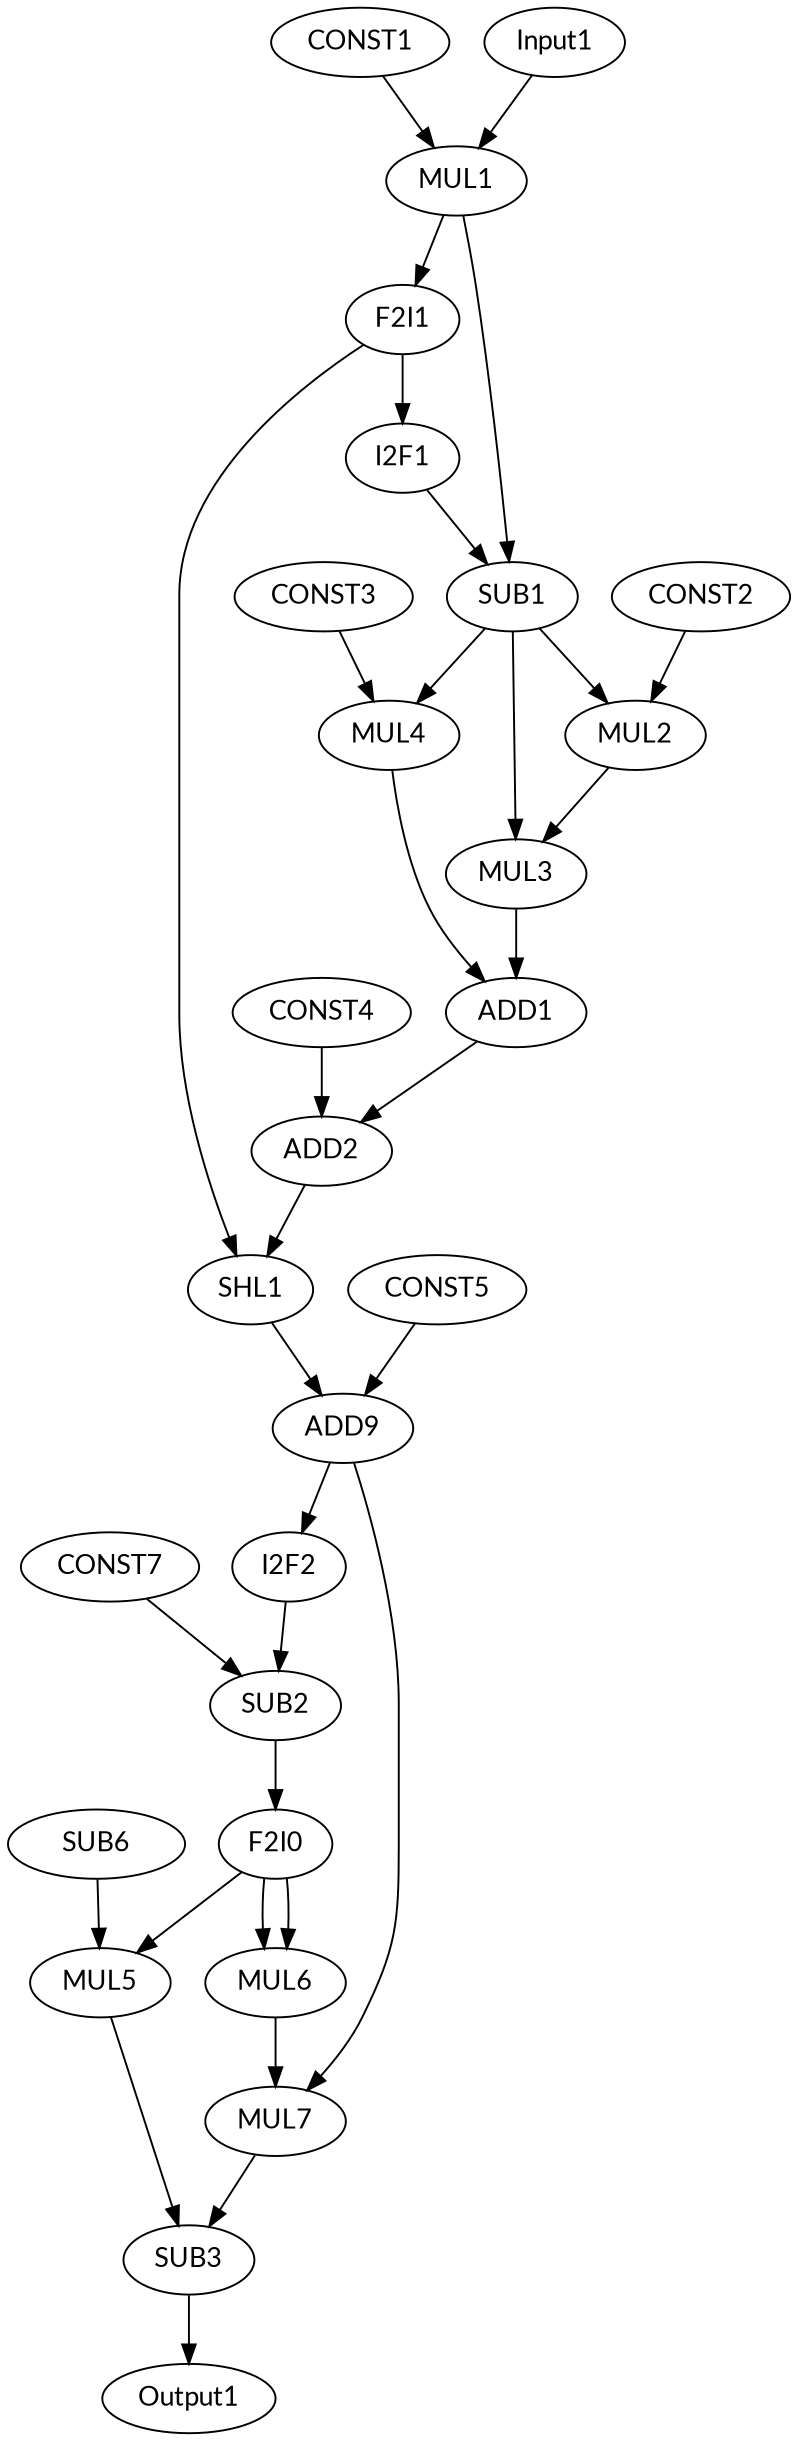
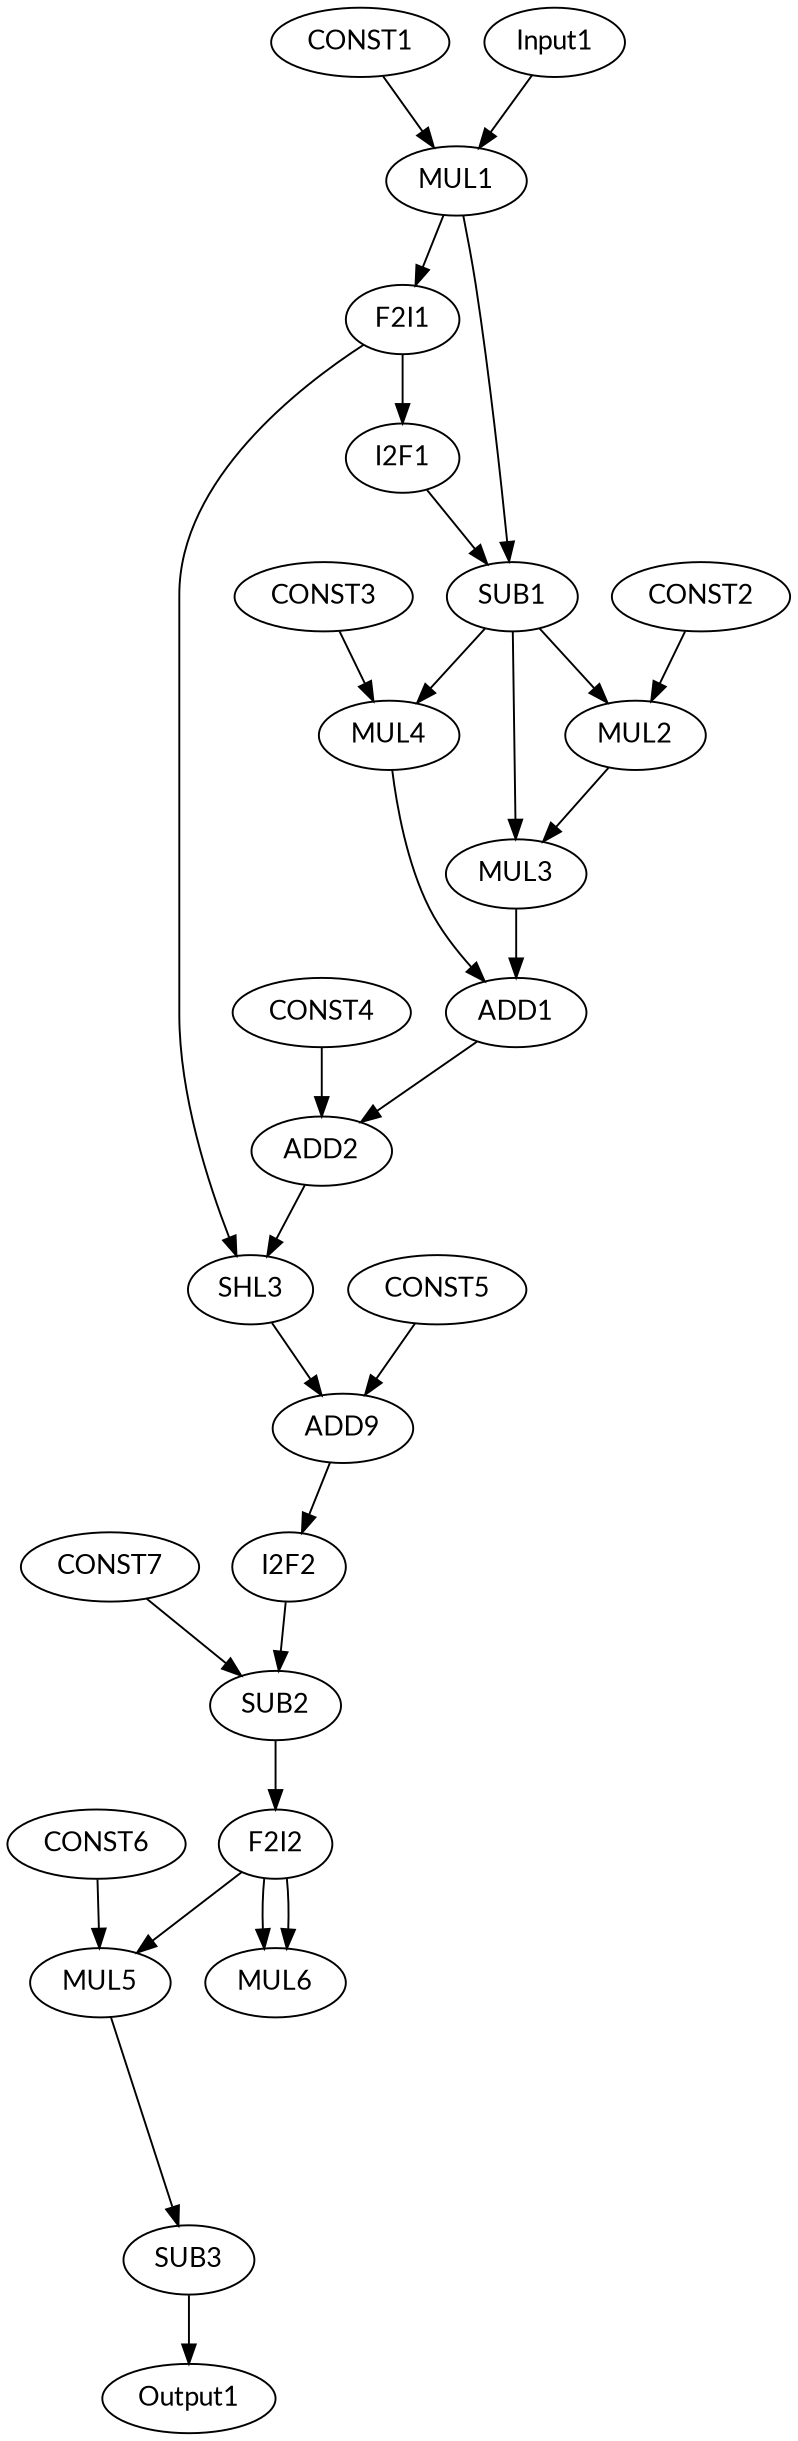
  digraph {
    fontname=Lato
    node [fontname=Lato opcode=const]
    edge [fontname=Lato operand=0]
    CONST1 [value=48581]
    MUL1 [opcode=fmul]
    F2I1 [opcode=toint]
    SUB1 [opcode=fsub]
    CONST2 [value=13693]
    MUL2 [opcode=fmul]
    MUL3 [opcode=fmul]
    CONST3 [value=14655]
    MUL4 [opcode=fmul]
    ADD1 [opcode=fadd]
    CONST4 [value=15363]
    ADD2 [opcode=fadd]
-   SHL1 [opcode=fshl]
+   SHL1 [opcode=fshl label=SHL3]
    CONST5 [value=15360]
    n15 [label=ADD9 opcode=fadd]
    I2F2 [opcode=tofloat]
-   MUL7 [opcode=fmul]
-   CONST6 [value=16384 label=SUB6]
+   CONST6 [value=16384]
    MUL5 [opcode=fmul]
    SUB3 [opcode=fsub]
    CONST7 [value=30586]
    SUB2 [opcode=fsub]
-   F2I2 [opcode=toint label=F2I0]
+   F2I2 [opcode=toint]
    Input1 [offset="0, 0" opcode=input pattern="2, 1000" ref_name=A1]
    Output1 [offset="0, 0" opcode=output operand=0 pattern="2, 1000" ref_name=B1]
    I2F1 [opcode=tofloat]
    MUL6 [opcode=fmul]
    CONST1 -> MUL1 [operand=1]
    MUL1 -> F2I1
    MUL1 -> SUB1
    F2I1 -> SHL1 [operand=1]
    F2I1 -> I2F1
    SUB1 -> MUL2
    SUB1 -> MUL3 [operand=1]
    SUB1 -> MUL4
    CONST2 -> MUL2 [operand=1]
    MUL2 -> MUL3
    MUL3 -> ADD1
    CONST3 -> MUL4 [operand=1]
    MUL4 -> ADD1 [operand=1]
    ADD1 -> ADD2
    CONST4 -> ADD2 [operand=1]
    ADD2 -> SHL1
    SHL1 -> n15 [opcode=0 operand=""]
    CONST5 -> n15 [opcode=1 operand=""]
    n15 -> I2F2
-   n15 -> MUL7 [operand=1]
    I2F2 -> SUB2 [operand=1]
-   MUL7 -> SUB3 [operand=1]
    CONST6 -> MUL5 [operand=1]
    MUL5 -> SUB3
    SUB3 -> Output1
    CONST7 -> SUB2
    SUB2 -> F2I2
    F2I2 -> MUL5
    F2I2 -> MUL6
    F2I2 -> MUL6 [operand=1]
    Input1 -> MUL1
    I2F1 -> SUB1 [operand=1]
-   MUL6 -> MUL7
  }
